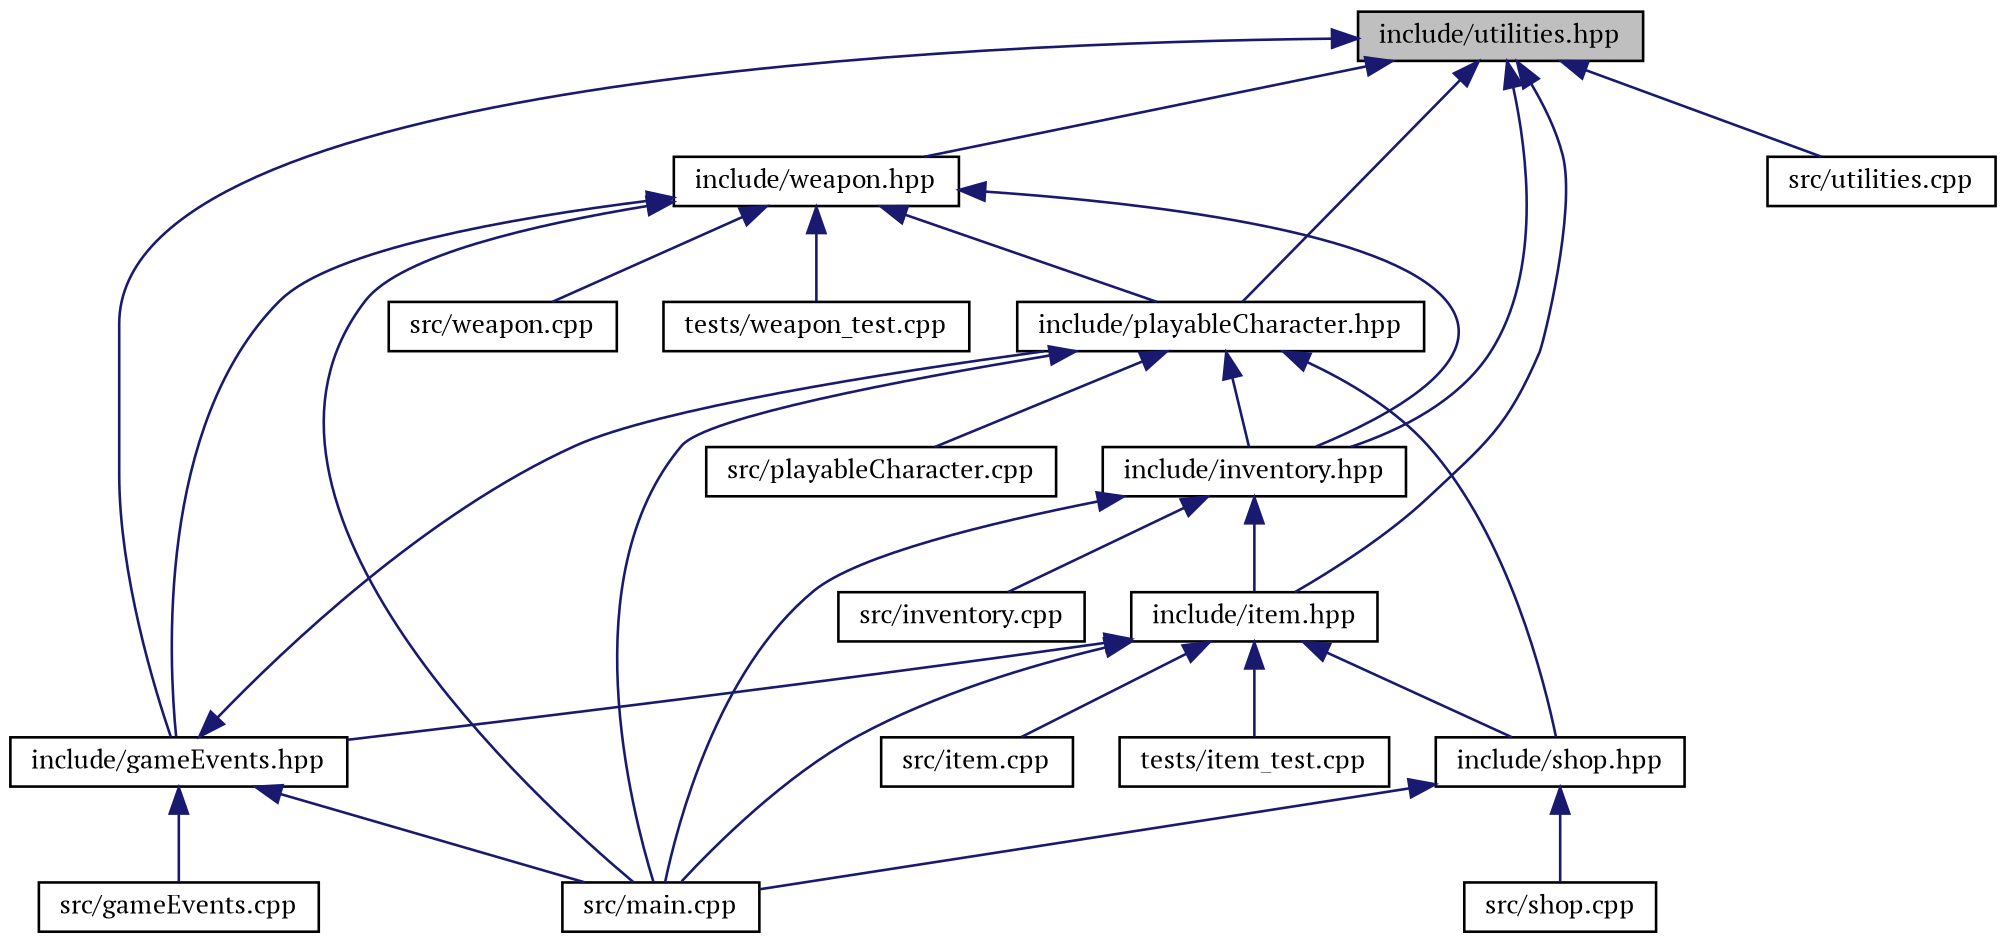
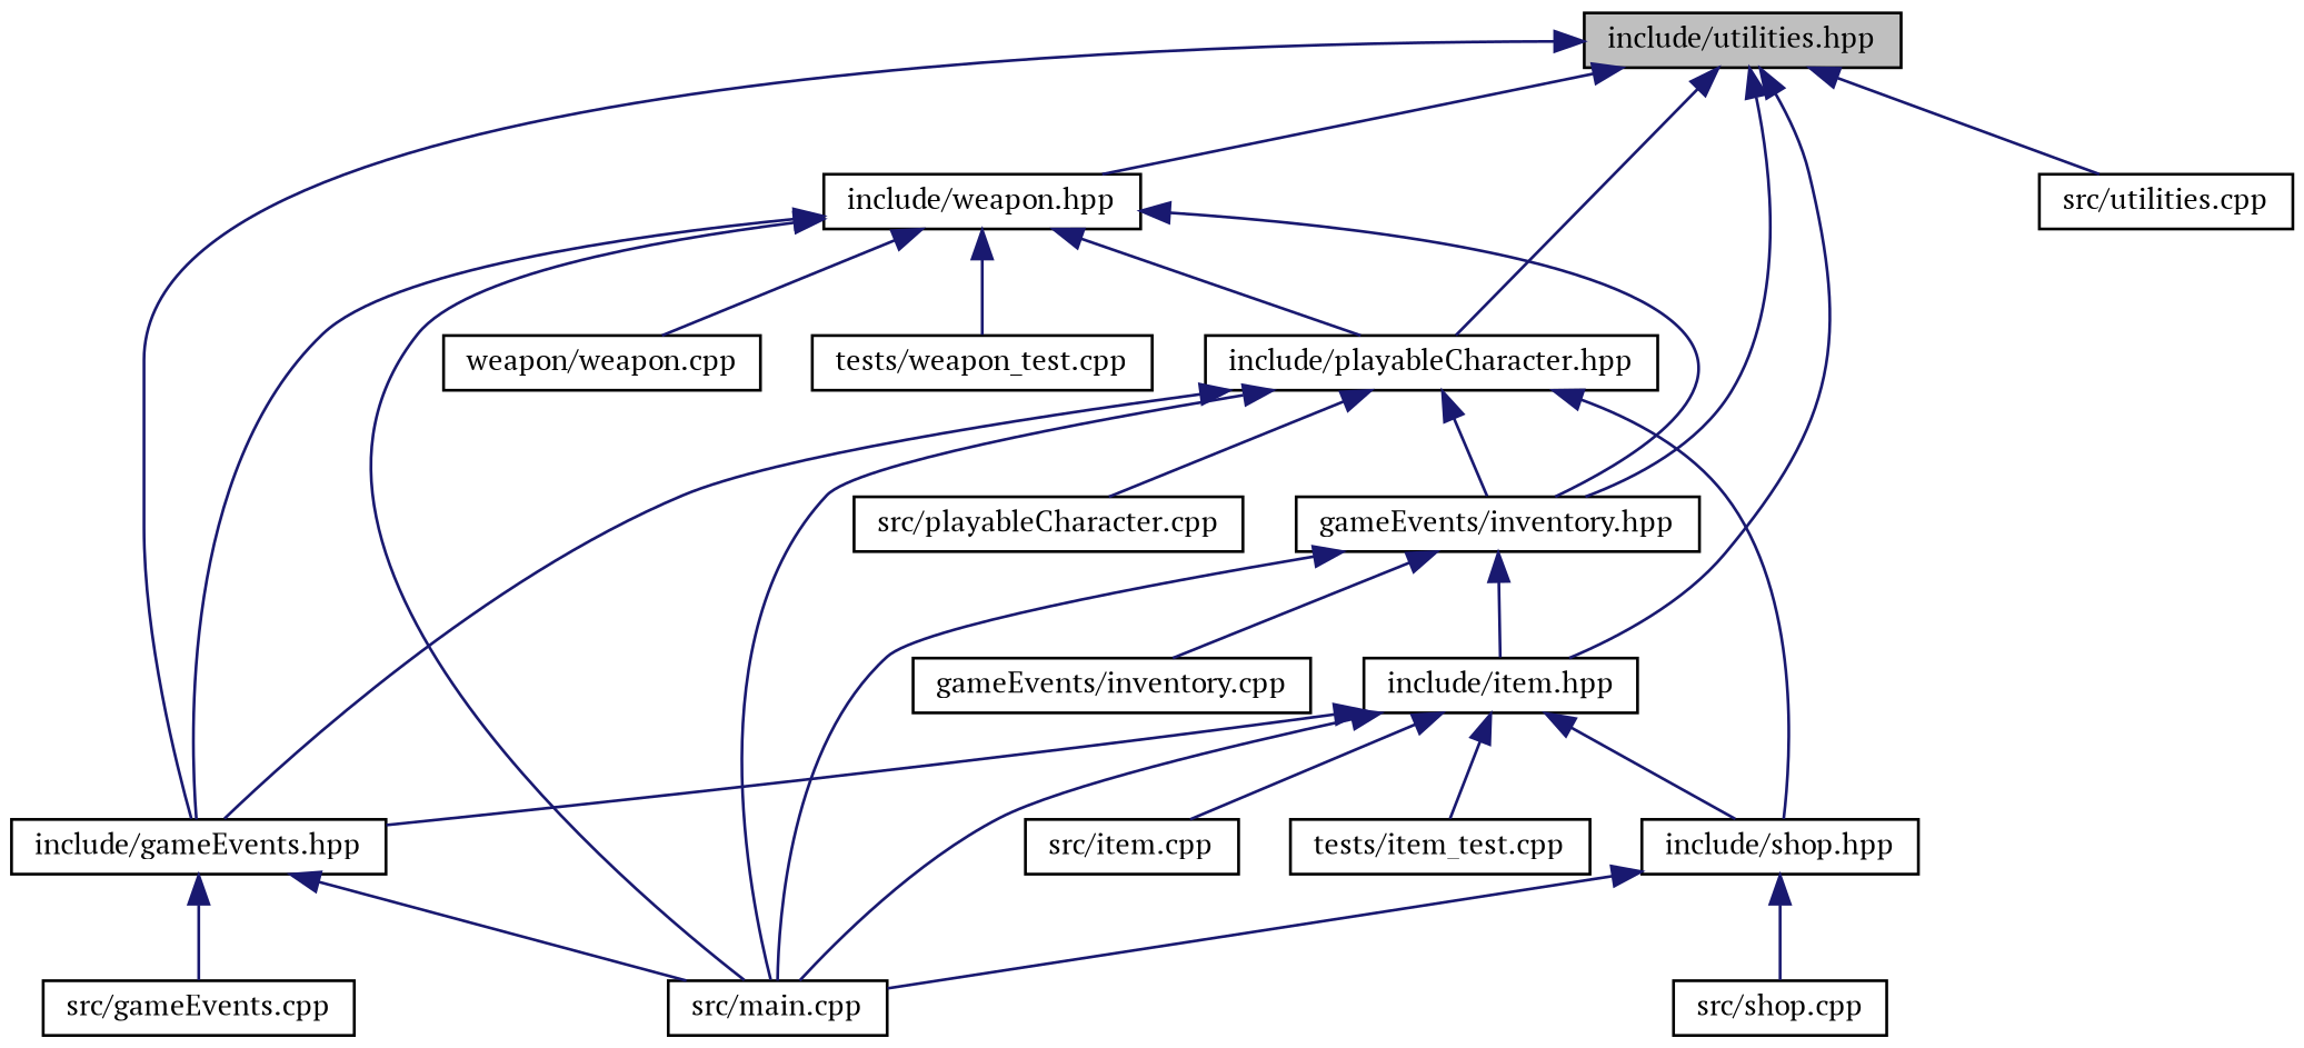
  digraph {
    fontname="PT Serif"
    node [color=black fillcolor=white fontname="PT Serif" fontsize=10 shape=record style=filled]
    edge [color=midnightblue dir=back fontname="PT Serif" fontsize=10 labelfontname=Helvetica labelfontsize=10 style=solid]
    n1 [fillcolor=grey75 fontcolor=black height=0.2 label="include/utilities.hpp" width=0.4]
    n2 [height=0.2 label="include/weapon.hpp" width=0.4]
    n3 [height=0.2 label="include/playableCharacter.hpp" width=0.4]
    n4 [height=0.2 label="include/gameEvents.hpp" width=0.4]
-   n5 [height=0.2 label="include/inventory.hpp" width=0.4]
+   n5 [height=0.2 label="gameEvents/inventory.hpp" width=0.4]
    n6 [height=0.2 label="include/item.hpp" width=0.4]
    n7 [height=0.2 label="src/utilities.cpp" width=0.4]
    n8 [height=0.2 label="src/main.cpp" width=0.4]
-   n9 [height=0.2 label="src/weapon.cpp" width=0.4]
+   n9 [height=0.2 label="weapon/weapon.cpp" width=0.4]
    n10 [height=0.2 label="tests/weapon_test.cpp" width=0.4]
    n11 [height=0.2 label="include/shop.hpp" width=0.4]
    n12 [height=0.2 label="src/playableCharacter.cpp" width=0.4]
    n13 [height=0.2 label="src/gameEvents.cpp" width=0.4]
-   n14 [height=0.2 label="src/inventory.cpp" width=0.4]
+   n14 [height=0.2 label="gameEvents/inventory.cpp" width=0.4]
    n15 [height=0.2 label="src/item.cpp" width=0.4]
    n16 [height=0.2 label="tests/item_test.cpp" width=0.4]
    n17 [height=0.2 label="src/shop.cpp" width=0.4]
    n1 -> n2
    n1 -> n3
    n1 -> n4
    n1 -> n5
    n1 -> n6
    n1 -> n7
    n2 -> n3
    n2 -> n4
    n2 -> n5
    n2 -> n8
    n2 -> n9
    n2 -> n10
-   n4 -> n3
+   n3 -> n4
    n3 -> n5
    n3 -> n8
    n3 -> n11
    n3 -> n12
    n4 -> n8
    n4 -> n13
    n5 -> n6
    n5 -> n8
    n5 -> n14
    n6 -> n4
    n6 -> n8
    n6 -> n11
    n6 -> n15
    n6 -> n16
    n11 -> n8
    n11 -> n17
  }
